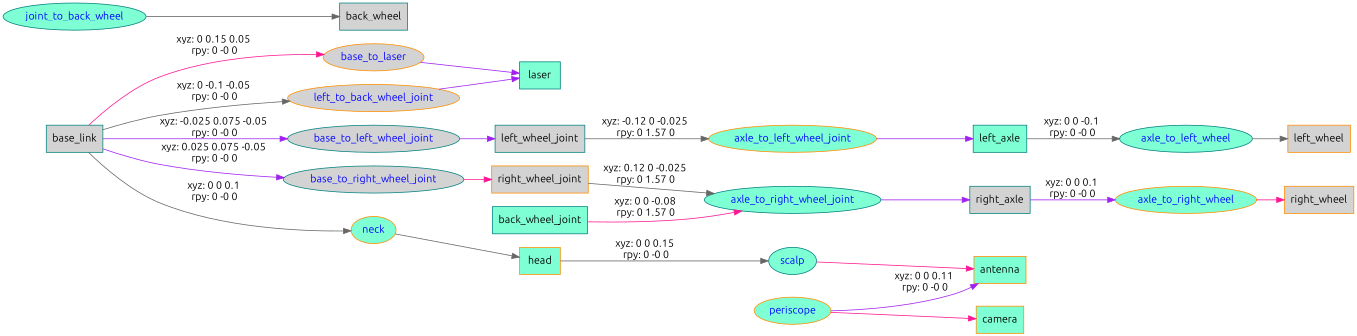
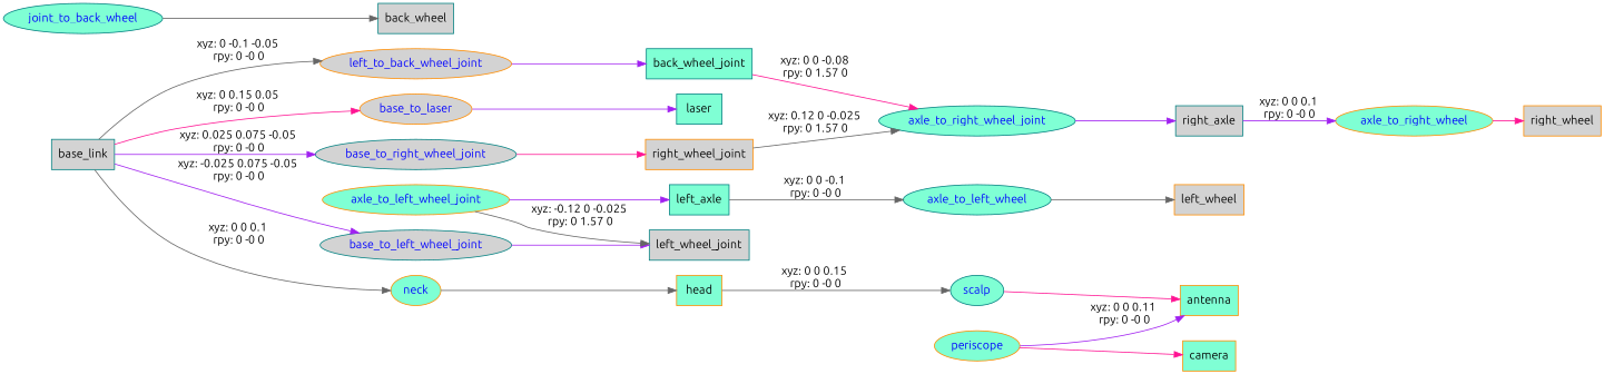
  digraph {
    fontname=Ubuntu
    rankdir=LR
    node [color=teal fillcolor=aquamarine fontname=Ubuntu shape=box style=filled]
    edge [color=gray40 fontname=Ubuntu]
    n1 [fillcolor=lightgrey label=base_link]
    n2 [color=darkorange fillcolor=lightgrey fontcolor=blue label=left_to_back_wheel_joint shape=ellipse]
    base_to_laser [color=darkorange fillcolor=lightgrey fontcolor=blue shape=ellipse]
    base_to_left_wheel_joint [fillcolor=lightgrey fontcolor=blue shape=ellipse]
    base_to_right_wheel_joint [fillcolor=lightgrey fontcolor=blue shape=ellipse]
    neck [color=darkorange fontcolor=blue shape=ellipse]
    n7 [label=back_wheel_joint]
    n8 [label=laser]
    n9 [fillcolor=lightgrey label=left_wheel_joint]
    n10 [color=darkorange fillcolor=lightgrey label=right_wheel_joint]
    n11 [color=darkorange label=head]
    axle_to_right_wheel_joint [fontcolor=blue shape=ellipse]
    joint_to_back_wheel [fontcolor=blue shape=ellipse]
    n14 [fillcolor=lightgrey label=back_wheel]
    axle_to_left_wheel_joint [color=darkorange fontcolor=blue shape=ellipse]
    n16 [label=left_axle]
    axle_to_left_wheel [fontcolor=blue shape=ellipse]
    n18 [color=darkorange fillcolor=lightgrey label=left_wheel]
    n19 [fillcolor=lightgrey label=right_axle]
    axle_to_right_wheel [color=darkorange fontcolor=blue shape=ellipse]
    n21 [color=darkorange fillcolor=lightgrey label=right_wheel]
    scalp [fontcolor=blue shape=ellipse]
    n23 [color=darkorange label=antenna]
    periscope [color=darkorange fontcolor=blue shape=ellipse]
    n25 [color=darkorange label=camera]
    n1 -> n2 [label="xyz: 0 -0.1 -0.05 \nrpy: 0 -0 0"]
    n1 -> base_to_laser [color=deeppink label="xyz: 0 0.15 0.05 \nrpy: 0 -0 0"]
    n1 -> base_to_left_wheel_joint [color=purple label="xyz: -0.025 0.075 -0.05 \nrpy: 0 -0 0"]
    n1 -> base_to_right_wheel_joint [color=purple label="xyz: 0.025 0.075 -0.05 \nrpy: 0 -0 0"]
    n1 -> neck [label="xyz: 0 0 0.1 \nrpy: 0 -0 0"]
-   n2 -> n8 [color=purple]
+   n2 -> n7 [color=purple]
    base_to_laser -> n8 [color=purple]
    base_to_left_wheel_joint -> n9 [color=purple]
    base_to_right_wheel_joint -> n10 [color=deeppink]
    neck -> n11
    n7 -> axle_to_right_wheel_joint [color=deeppink label="xyz: 0 0 -0.08 \nrpy: 0 1.57 0"]
-   n9 -> axle_to_left_wheel_joint [label="xyz: -0.12 0 -0.025 \nrpy: 0 1.57 0"]
+   axle_to_left_wheel_joint -> n9 [label="xyz: -0.12 0 -0.025 \nrpy: 0 1.57 0"]
    n10 -> axle_to_right_wheel_joint [label="xyz: 0.12 0 -0.025 \nrpy: 0 1.57 0"]
    n11 -> scalp [label="xyz: 0 0 0.15 \nrpy: 0 -0 0"]
    axle_to_right_wheel_joint -> n19 [color=purple]
    joint_to_back_wheel -> n14
    axle_to_left_wheel_joint -> n16 [color=purple]
    n16 -> axle_to_left_wheel [label="xyz: 0 0 -0.1 \nrpy: 0 -0 0"]
    axle_to_left_wheel -> n18
    n19 -> axle_to_right_wheel [color=purple label="xyz: 0 0 0.1 \nrpy: 0 -0 0"]
    axle_to_right_wheel -> n21 [color=deeppink]
    scalp -> n23 [color=deeppink]
    periscope -> n23 [color=purple label="xyz: 0 0 0.11 \nrpy: 0 -0 0"]
    periscope -> n25 [color=deeppink]
  }
